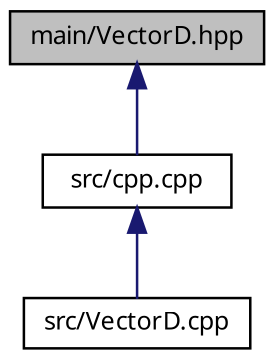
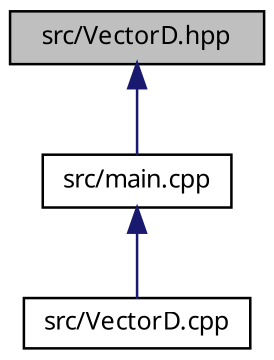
  digraph {
    node [color=black fontname="Helvetica#FreeSans" fontsize=10 shape=record]
    edge [color=midnightblue dir=back fontname="Helvetica#FreeSans" fontsize=10 labelfontname="Helvetica#FreeSans" labelfontsize=10 style=solid]
-   n1 [fillcolor=grey75 fontcolor=black height=0.2 label="main/VectorD.hpp" style=filled width=0.4]
-   n2 [height=0.2 label="src/cpp.cpp" width=0.4]
+   n1 [fillcolor=grey75 fontcolor=black height=0.2 label="src/VectorD.hpp" style=filled width=0.4]
+   n2 [height=0.2 label="src/main.cpp" width=0.4]
    n3 [height=0.2 label="src/VectorD.cpp" width=0.4]
    n1 -> n2
    n2 -> n3
  }
